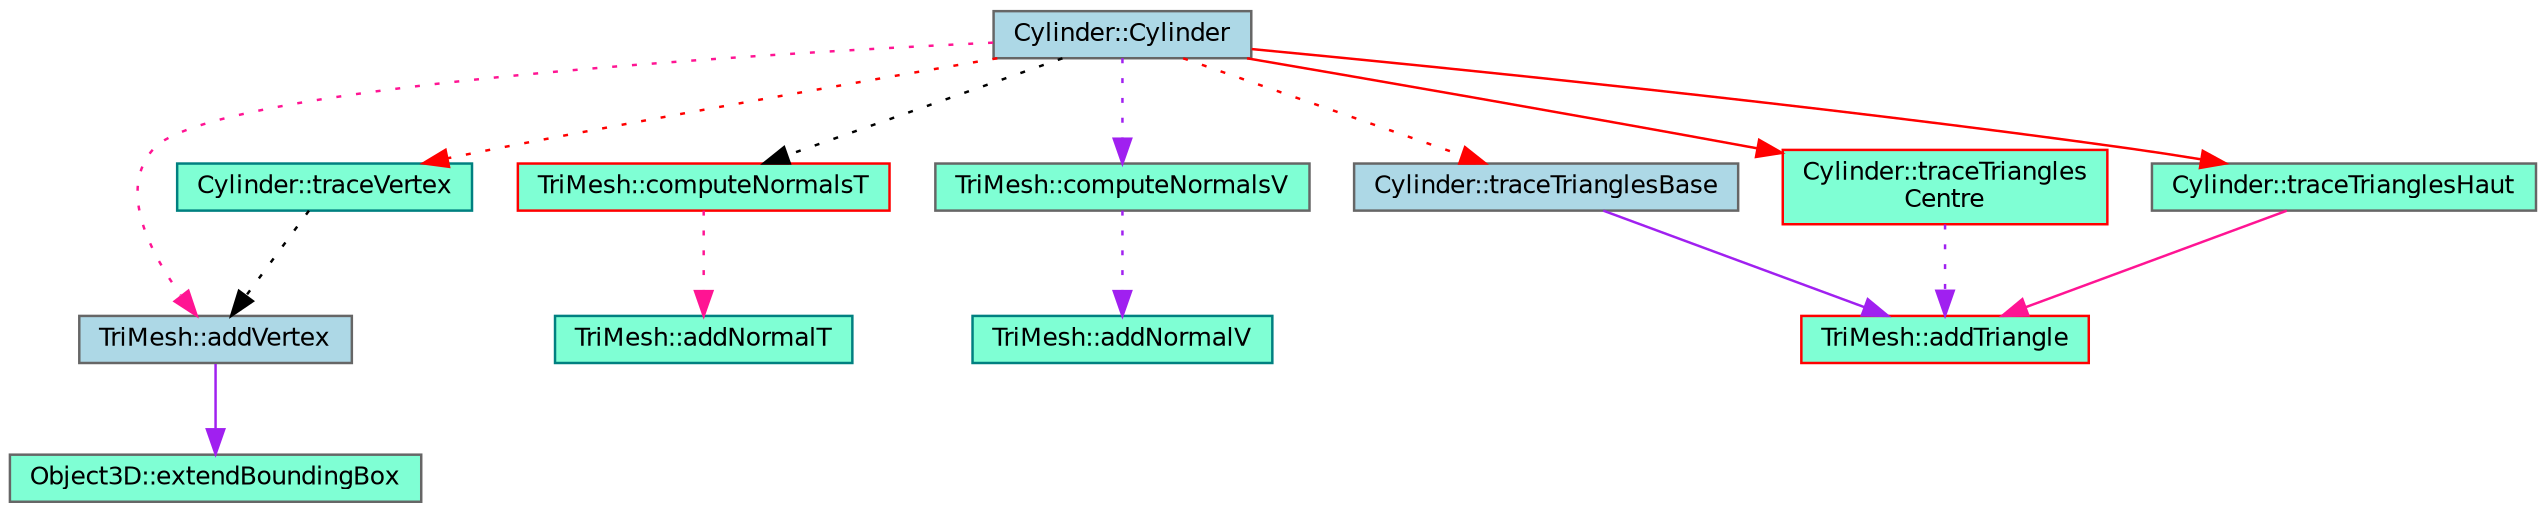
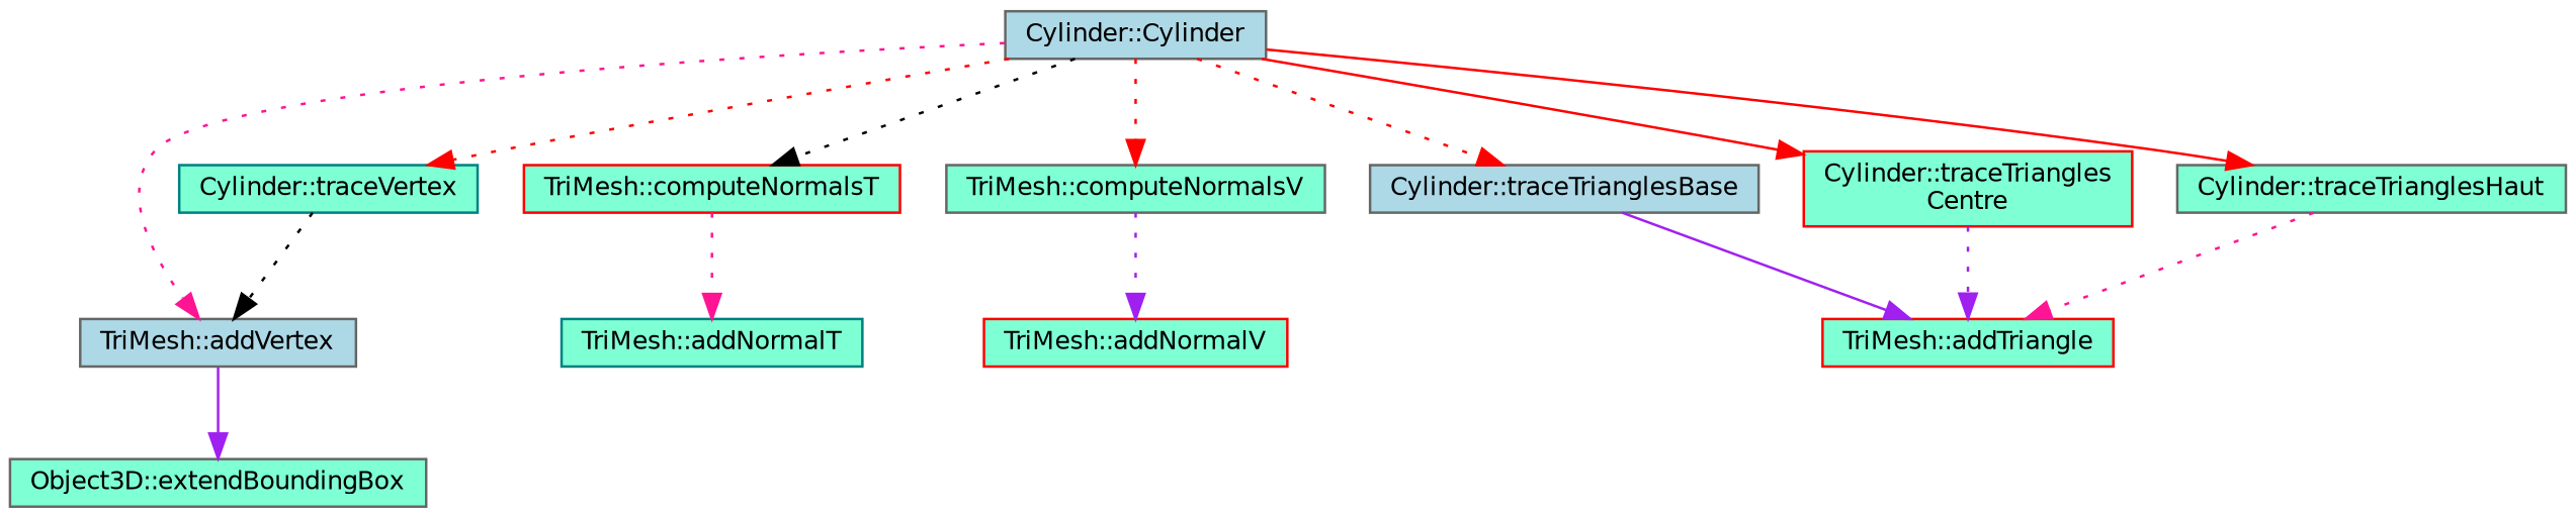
  digraph {
    rankdir=TB
    node [color=gray40 fillcolor=aquamarine fontname=Helvetica fontsize=10 shape=record style=filled]
    edge [color=red fontname=Helvetica fontsize=10 labelfontname=Helvetica labelfontsize=10 style=dotted]
    n1 [fillcolor=lightblue fontcolor=black height=0.2 label="Cylinder::Cylinder" width=0.4]
    n2 [fillcolor=lightblue height=0.2 label="TriMesh::addVertex" width=0.4]
    n3 [color=red height=0.2 label="TriMesh::computeNormalsT" width=0.4]
    n4 [height=0.2 label="TriMesh::computeNormalsV" width=0.4]
    n5 [fillcolor=lightblue height=0.2 label="Cylinder::traceTrianglesBase" width=0.4]
    n6 [color=red height=0.2 label="Cylinder::traceTriangles\lCentre" width=0.4]
    n7 [height=0.2 label="Cylinder::traceTrianglesHaut" width=0.4]
    n8 [color=teal height=0.2 label="Cylinder::traceVertex" width=0.4]
    n9 [height=0.2 label="Object3D::extendBoundingBox" width=0.4]
    n10 [color=teal height=0.2 label="TriMesh::addNormalT" width=0.4]
-   n11 [color=teal height=0.2 label="TriMesh::addNormalV" width=0.4]
+   n11 [color=red height=0.2 label="TriMesh::addNormalV" width=0.4]
    n12 [color=red height=0.2 label="TriMesh::addTriangle" width=0.4]
    n1 -> n2 [color=deeppink]
    n1 -> n3 [color=black]
-   n1 -> n4 [color=purple]
+   n1 -> n4
    n1 -> n5
    n1 -> n6 [style=solid]
    n1 -> n7 [style=solid]
    n1 -> n8
    n2 -> n9 [color=purple style=solid]
    n3 -> n10 [color=deeppink]
    n4 -> n11 [color=purple]
    n5 -> n12 [color=purple style=solid]
    n6 -> n12 [color=purple]
-   n7 -> n12 [color=deeppink style=solid]
+   n7 -> n12 [color=deeppink]
    n8 -> n2 [color=black]
  }
